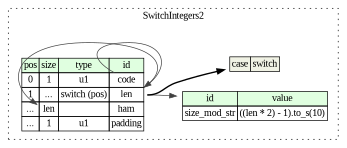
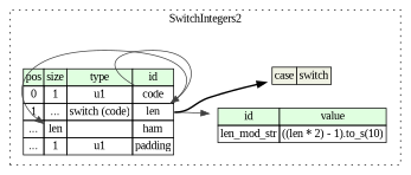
  digraph {
    fontname="Liberation Serif"
    rankdir=LR
    node [fontname="Liberation Serif" shape=plaintext]
    edge [color="#404040" fontname="Liberation Serif" tailport=len_type]
-   n1 [label=<<TABLE BORDER="0" CELLBORDER="1" CELLSPACING="0"> 			<TR><TD BGCOLOR="#E0FFE0">pos</TD><TD BGCOLOR="#E0FFE0">size</TD><TD BGCOLOR="#E0FFE0">type</TD><TD BGCOLOR="#E0FFE0">id</TD></TR> 			<TR><TD PORT="code_pos">0</TD><TD PORT="code_size">1</TD><TD>u1</TD><TD PORT="code_type">code</TD></TR> 			<TR><TD PORT="len_pos">1</TD><TD PORT="len_size">...</TD><TD>switch (pos)</TD><TD PORT="len_type">len</TD></TR> 			<TR><TD PORT="ham_pos">...</TD><TD PORT="ham_size">len</TD><TD></TD><TD PORT="ham_type">ham</TD></TR> 			<TR><TD PORT="padding_pos">...</TD><TD PORT="padding_size">1</TD><TD>u1</TD><TD PORT="padding_type">padding</TD></TR> 		</TABLE>>]
-   n2 [label=<<TABLE BORDER="0" CELLBORDER="1" CELLSPACING="0"> 			<TR><TD BGCOLOR="#E0FFE0">id</TD><TD BGCOLOR="#E0FFE0">value</TD></TR> 			<TR><TD>size_mod_str</TD><TD>((len * 2) - 1).to_s(10)</TD></TR> 		</TABLE>>]
+   n1 [label=<<TABLE BORDER="0" CELLBORDER="1" CELLSPACING="0"> 			<TR><TD BGCOLOR="#E0FFE0">pos</TD><TD BGCOLOR="#E0FFE0">size</TD><TD BGCOLOR="#E0FFE0">type</TD><TD BGCOLOR="#E0FFE0">id</TD></TR> 			<TR><TD PORT="code_pos">0</TD><TD PORT="code_size">1</TD><TD>u1</TD><TD PORT="code_type">code</TD></TR> 			<TR><TD PORT="len_pos">1</TD><TD PORT="len_size">...</TD><TD>switch (code)</TD><TD PORT="len_type">len</TD></TR> 			<TR><TD PORT="ham_pos">...</TD><TD PORT="ham_size">len</TD><TD></TD><TD PORT="ham_type">ham</TD></TR> 			<TR><TD PORT="padding_pos">...</TD><TD PORT="padding_size">1</TD><TD>u1</TD><TD PORT="padding_type">padding</TD></TR> 		</TABLE>>]
+   n2 [label=<<TABLE BORDER="0" CELLBORDER="1" CELLSPACING="0"> 			<TR><TD BGCOLOR="#E0FFE0">id</TD><TD BGCOLOR="#E0FFE0">value</TD></TR> 			<TR><TD>len_mod_str</TD><TD>((len * 2) - 1).to_s(10)</TD></TR> 		</TABLE>>]
    n3 [label=<<TABLE BORDER="0" CELLBORDER="1" CELLSPACING="0"> 	<TR><TD BGCOLOR="#F0F2E4">case</TD><TD BGCOLOR="#F0F2E4">switch</TD></TR> </TABLE>>]
    subgraph cluster_1 {
      label=SwitchIntegers2
      style=dotted
      n1
      n2
      n3
    }
    n1 -> n1 [headport=len_type tailport=code_type]
    n1 -> n1 [headport=ham_size]
    n1 -> n2
    n1 -> n3 [style=bold color=""]
  }
